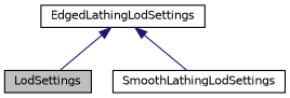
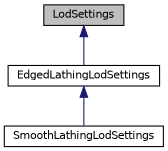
  digraph {
    node [color=black fillcolor=white fontname=Helvetica fontsize=10 shape=record style=filled]
    edge [color=midnightblue dir=back fontname=Helvetica fontsize=10 labelfontname=Helvetica labelfontsize=10 style=solid]
    n1 [fillcolor=grey75 fontcolor=black height=0.2 label=LodSettings width=0.4]
    n2 [height=0.2 label=EdgedLathingLodSettings width=0.4]
    n3 [height=0.2 label=SmoothLathingLodSettings width=0.4]
-   n2 -> n1
+   n1 -> n2
    n2 -> n3
  }
